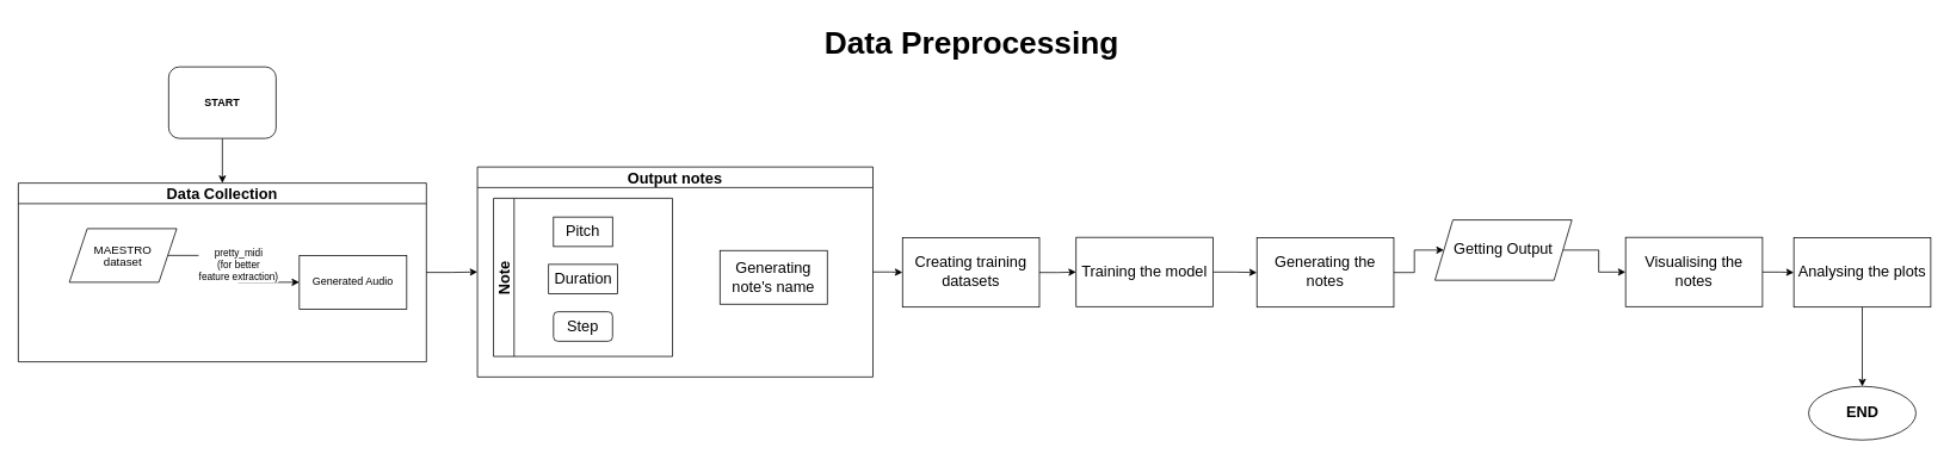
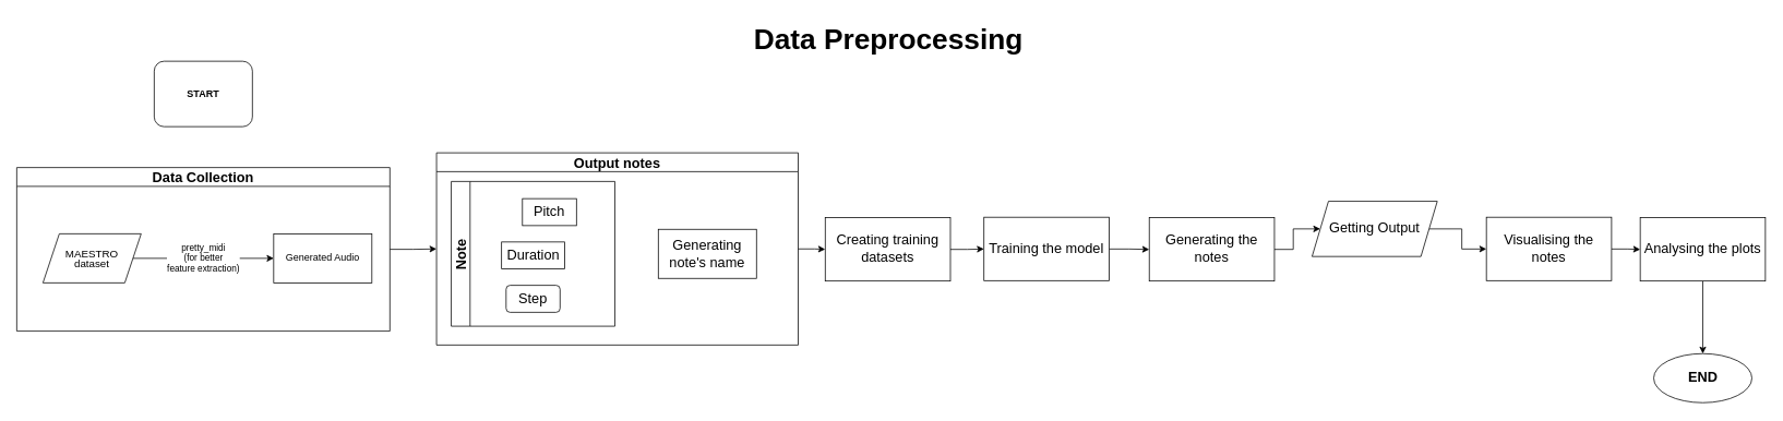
  <mxCell id="0" />
  <mxCell id="1" parent="0" />
- <mxCell id="2" style="edgeStyle=orthogonalEdgeStyle;rounded=0;orthogonalLoop=1;jettySize=auto;html=1;fontSize=17;" edge="1" parent="1" source="3" target="5"><mxGeometry relative="1" as="geometry" /></mxCell>
  <mxCell id="3" value="&lt;b&gt;START&lt;/b&gt;" style="whiteSpace=wrap;html=1;rounded=1;" vertex="1" parent="1"><mxGeometry x="188" y="74" width="120" height="80" as="geometry" /></mxCell>
  <mxCell id="4" value="" style="edgeStyle=orthogonalEdgeStyle;rounded=0;orthogonalLoop=1;jettySize=auto;html=1;entryX=0;entryY=0.5;entryDx=0;entryDy=0;fontSize=17;" edge="1" parent="1" source="5" target="10"><mxGeometry relative="1" as="geometry" /></mxCell>
  <mxCell id="5" value="Data Collection" style="swimlane;fontSize=17;" vertex="1" parent="1"><mxGeometry x="20" y="204" width="456" height="200" as="geometry" /></mxCell>
  <mxCell id="6" value="Generated Audio" style="rounded=0;whiteSpace=wrap;html=1;" vertex="1" parent="5"><mxGeometry x="314" y="81" width="120" height="60" as="geometry" /></mxCell>
  <mxCell id="7" value="pretty_midi&lt;br&gt;(for better&lt;br&gt;feature extraction)" style="edgeStyle=orthogonalEdgeStyle;rounded=0;orthogonalLoop=1;jettySize=auto;html=1;exitX=1;exitY=0.5;exitDx=0;exitDy=0;" edge="1" parent="5" source="8" target="6"><mxGeometry relative="1" as="geometry"><mxPoint x="150" y="113" as="sourcePoint" /></mxGeometry></mxCell>
- <mxCell id="8" value="&lt;p style=&quot;line-height: 1; font-size: 13px;&quot;&gt;&lt;span style=&quot;&quot;&gt;MAESTRO&lt;/span&gt;&lt;br style=&quot;&quot;&gt;&lt;span style=&quot;line-height: 0.6;&quot;&gt;dataset&lt;/span&gt;&lt;/p&gt;" style="shape=parallelogram;perimeter=parallelogramPerimeter;whiteSpace=wrap;html=1;fixedSize=1;fontSize=35;" vertex="1" parent="5"><mxGeometry x="57" y="51" width="120" height="60" as="geometry" /></mxCell>
+ <mxCell id="8" value="&lt;p style=&quot;line-height: 1; font-size: 13px;&quot;&gt;&lt;span style=&quot;&quot;&gt;MAESTRO&lt;/span&gt;&lt;br style=&quot;&quot;&gt;&lt;span style=&quot;line-height: 0.6;&quot;&gt;dataset&lt;/span&gt;&lt;/p&gt;" style="shape=parallelogram;perimeter=parallelogramPerimeter;whiteSpace=wrap;html=1;fixedSize=1;fontSize=35;" vertex="1" parent="5"><mxGeometry x="32" y="81" width="120" height="60" as="geometry" /></mxCell>
  <mxCell id="9" style="edgeStyle=orthogonalEdgeStyle;rounded=0;orthogonalLoop=1;jettySize=auto;html=1;entryX=0;entryY=0.5;entryDx=0;entryDy=0;fontSize=17;" edge="1" parent="1" source="10" target="17"><mxGeometry relative="1" as="geometry" /></mxCell>
  <mxCell id="10" value="Output notes" style="swimlane;fontSize=17;" vertex="1" parent="1"><mxGeometry x="533" y="186" width="442" height="235" as="geometry" /></mxCell>
  <mxCell id="11" value="Note" style="swimlane;horizontal=0;fontSize=17;" vertex="1" parent="10"><mxGeometry x="18" y="35" width="200" height="177" as="geometry" /></mxCell>
- <mxCell id="12" value="Pitch" style="rounded=0;whiteSpace=wrap;html=1;fontSize=17;" vertex="1" parent="11"><mxGeometry x="67" y="21" width="66" height="33" as="geometry" /></mxCell>
+ <mxCell id="12" value="Pitch" style="rounded=0;whiteSpace=wrap;html=1;fontSize=17;" vertex="1" parent="11"><mxGeometry x="87" y="21" width="66" height="33" as="geometry" /></mxCell>
  <mxCell id="13" value="Duration" style="rounded=0;whiteSpace=wrap;html=1;fontSize=17;" vertex="1" parent="11"><mxGeometry x="61.5" y="74" width="77" height="33" as="geometry" /></mxCell>
  <mxCell id="14" value="Step" style="whiteSpace=wrap;html=1;fontSize=17;rounded=1;" vertex="1" parent="11"><mxGeometry x="67" y="127" width="66" height="33" as="geometry" /></mxCell>
  <mxCell id="15" value="Generating note's name" style="rounded=0;whiteSpace=wrap;html=1;fontSize=17;" vertex="1" parent="10"><mxGeometry x="271" y="93.5" width="120" height="60" as="geometry" /></mxCell>
  <mxCell id="16" value="" style="edgeStyle=orthogonalEdgeStyle;rounded=0;orthogonalLoop=1;jettySize=auto;html=1;fontSize=17;" edge="1" parent="1" source="17" target="19"><mxGeometry relative="1" as="geometry" /></mxCell>
  <mxCell id="17" value="&lt;span style=&quot;font-weight: normal;&quot;&gt;Creating training datasets&lt;/span&gt;" style="whiteSpace=wrap;html=1;fontSize=17;fontStyle=1;startSize=23;" vertex="1" parent="1"><mxGeometry x="1008" y="265.25" width="153" height="77.5" as="geometry" /></mxCell>
  <mxCell id="18" value="" style="edgeStyle=orthogonalEdgeStyle;rounded=0;orthogonalLoop=1;jettySize=auto;html=1;fontSize=17;" edge="1" parent="1" source="19" target="21"><mxGeometry relative="1" as="geometry" /></mxCell>
  <mxCell id="19" value="&lt;span style=&quot;font-weight: normal;&quot;&gt;Training the model&lt;/span&gt;" style="whiteSpace=wrap;html=1;fontSize=17;fontStyle=1;startSize=23;" vertex="1" parent="1"><mxGeometry x="1202" y="264.75" width="153" height="77.5" as="geometry" /></mxCell>
  <mxCell id="20" value="" style="edgeStyle=orthogonalEdgeStyle;rounded=0;orthogonalLoop=1;jettySize=auto;html=1;fontSize=17;entryX=0;entryY=0.5;entryDx=0;entryDy=0;" edge="1" parent="1" source="21" target="29"><mxGeometry relative="1" as="geometry"><mxPoint x="1603" y="303.565" as="targetPoint" /></mxGeometry></mxCell>
  <mxCell id="21" value="&lt;span style=&quot;font-weight: normal;&quot;&gt;Generating the notes&lt;/span&gt;" style="whiteSpace=wrap;html=1;fontSize=17;fontStyle=1;startSize=23;" vertex="1" parent="1"><mxGeometry x="1404" y="265.25" width="153" height="77.5" as="geometry" /></mxCell>
  <mxCell id="22" value="" style="edgeStyle=orthogonalEdgeStyle;rounded=0;orthogonalLoop=1;jettySize=auto;html=1;fontSize=17;exitX=1;exitY=0.5;exitDx=0;exitDy=0;" edge="1" parent="1" source="29" target="24"><mxGeometry relative="1" as="geometry"><mxPoint x="1756" y="303.5" as="sourcePoint" /></mxGeometry></mxCell>
  <mxCell id="23" value="" style="edgeStyle=orthogonalEdgeStyle;rounded=0;orthogonalLoop=1;jettySize=auto;html=1;fontSize=17;" edge="1" parent="1" source="24" target="26"><mxGeometry relative="1" as="geometry" /></mxCell>
  <mxCell id="24" value="&lt;span style=&quot;font-weight: normal;&quot;&gt;Visualising the notes&lt;/span&gt;" style="whiteSpace=wrap;html=1;fontSize=17;fontStyle=1;startSize=23;" vertex="1" parent="1"><mxGeometry x="1816" y="264.75" width="153" height="77.5" as="geometry" /></mxCell>
  <mxCell id="25" value="" style="edgeStyle=orthogonalEdgeStyle;rounded=0;orthogonalLoop=1;jettySize=auto;html=1;fontSize=17;" edge="1" parent="1" source="26" target="27"><mxGeometry relative="1" as="geometry" /></mxCell>
  <mxCell id="26" value="&lt;span style=&quot;font-weight: normal;&quot;&gt;Analysing the plots&lt;/span&gt;" style="whiteSpace=wrap;html=1;fontSize=17;fontStyle=1;startSize=23;" vertex="1" parent="1"><mxGeometry x="2004" y="265.25" width="153" height="77.5" as="geometry" /></mxCell>
  <mxCell id="27" value="END" style="ellipse;whiteSpace=wrap;html=1;fontSize=17;fontStyle=1;startSize=23;" vertex="1" parent="1"><mxGeometry x="2020.5" y="431.5" width="120" height="60" as="geometry" /></mxCell>
  <mxCell id="28" value="&lt;b&gt;&lt;font style=&quot;font-size: 35px;&quot;&gt;Data Preprocessing&lt;/font&gt;&lt;/b&gt;" style="text;html=1;align=center;verticalAlign=middle;resizable=0;points=[];autosize=1;strokeColor=none;fillColor=none;fontSize=17;" vertex="1" parent="1"><mxGeometry x="911" y="20" width="347" height="54" as="geometry" /></mxCell>
  <mxCell id="29" value="&lt;font style=&quot;font-size: 17px;&quot;&gt;Getting Output&lt;/font&gt;" style="shape=parallelogram;perimeter=parallelogramPerimeter;whiteSpace=wrap;html=1;fixedSize=1;fontSize=13;" vertex="1" parent="1"><mxGeometry x="1603" y="245.25" width="153" height="67.5" as="geometry" /></mxCell>
